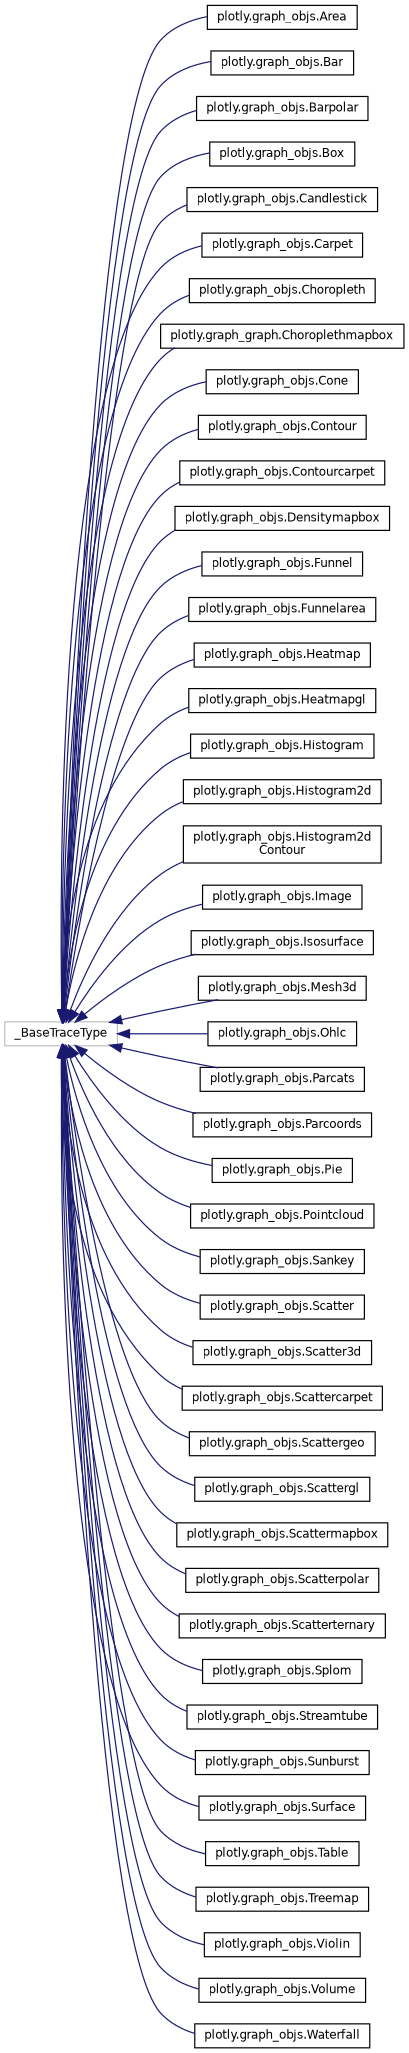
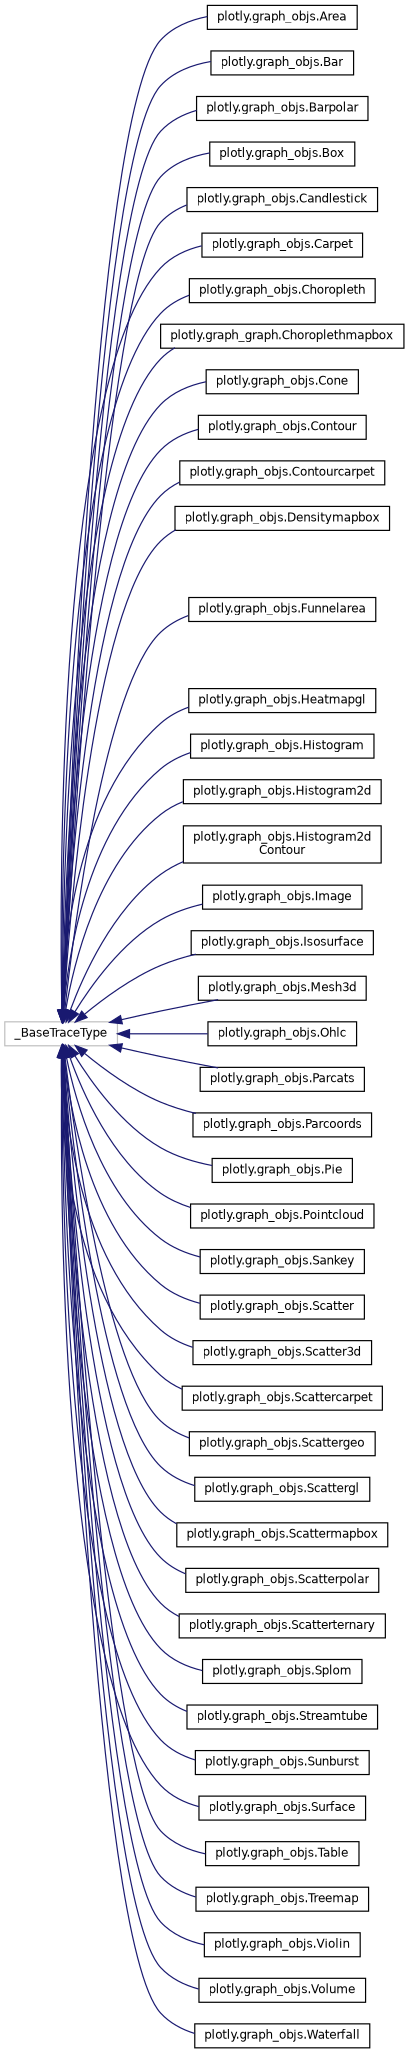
  digraph {
    rankdir=LR
    node [color=black fillcolor=white fontname=Helvetica fontsize=10 shape=record style=filled]
    edge [color=midnightblue dir=back fontname=Helvetica fontsize=10 labelfontname=Helvetica labelfontsize=10 style=solid]
    n1 [color=grey75 height=0.2 label=_BaseTraceType width=0.4]
    n2 [height=0.2 label="plotly.graph_objs.Area" width=0.4]
    n3 [height=0.2 label="plotly.graph_objs.Bar" width=0.4]
    n4 [height=0.2 label="plotly.graph_objs.Barpolar" width=0.4]
    n5 [height=0.2 label="plotly.graph_objs.Box" width=0.4]
    n6 [height=0.2 label="plotly.graph_objs.Candlestick" width=0.4]
    n7 [height=0.2 label="plotly.graph_objs.Carpet" width=0.4]
    n8 [height=0.2 label="plotly.graph_objs.Choropleth" width=0.4]
    n9 [height=0.2 label="plotly.graph_graph.Choroplethmapbox" width=0.4]
    n10 [height=0.2 label="plotly.graph_objs.Cone" width=0.4]
    n11 [height=0.2 label="plotly.graph_objs.Contour" width=0.4]
    n12 [height=0.2 label="plotly.graph_objs.Contourcarpet" width=0.4]
    n13 [height=0.2 label="plotly.graph_objs.Densitymapbox" width=0.4]
-   n14 [height=0.2 label="plotly.graph_objs.Funnel" width=0.4]
    n15 [height=0.2 label="plotly.graph_objs.Funnelarea" width=0.4]
-   n16 [height=0.2 label="plotly.graph_objs.Heatmap" width=0.4]
    n17 [height=0.2 label="plotly.graph_objs.Heatmapgl" width=0.4]
    n18 [height=0.2 label="plotly.graph_objs.Histogram" width=0.4]
    n19 [height=0.2 label="plotly.graph_objs.Histogram2d" width=0.4]
    n20 [height=0.2 label="plotly.graph_objs.Histogram2d\lContour" width=0.4]
    n21 [height=0.2 label="plotly.graph_objs.Image" width=0.4]
    n22 [height=0.2 label="plotly.graph_objs.Isosurface" width=0.4]
    n23 [height=0.2 label="plotly.graph_objs.Mesh3d" width=0.4]
    n24 [height=0.2 label="plotly.graph_objs.Ohlc" width=0.4]
    n25 [height=0.2 label="plotly.graph_objs.Parcats" width=0.4]
    n26 [height=0.2 label="plotly.graph_objs.Parcoords" width=0.4]
    n27 [height=0.2 label="plotly.graph_objs.Pie" width=0.4]
    n28 [height=0.2 label="plotly.graph_objs.Pointcloud" width=0.4]
    n29 [height=0.2 label="plotly.graph_objs.Sankey" width=0.4]
    n30 [height=0.2 label="plotly.graph_objs.Scatter" width=0.4]
    n31 [height=0.2 label="plotly.graph_objs.Scatter3d" width=0.4]
    n32 [height=0.2 label="plotly.graph_objs.Scattercarpet" width=0.4]
    n33 [height=0.2 label="plotly.graph_objs.Scattergeo" width=0.4]
    n34 [height=0.2 label="plotly.graph_objs.Scattergl" width=0.4]
    n35 [height=0.2 label="plotly.graph_objs.Scattermapbox" width=0.4]
    n36 [height=0.2 label="plotly.graph_objs.Scatterpolar" width=0.4]
    n37 [height=0.2 label="plotly.graph_objs.Scatterternary" width=0.4]
    n38 [height=0.2 label="plotly.graph_objs.Splom" width=0.4]
    n39 [height=0.2 label="plotly.graph_objs.Streamtube" width=0.4]
    n40 [height=0.2 label="plotly.graph_objs.Sunburst" width=0.4]
    n41 [height=0.2 label="plotly.graph_objs.Surface" width=0.4]
    n42 [height=0.2 label="plotly.graph_objs.Table" width=0.4]
    n43 [height=0.2 label="plotly.graph_objs.Treemap" width=0.4]
    n44 [height=0.2 label="plotly.graph_objs.Violin" width=0.4]
    n45 [height=0.2 label="plotly.graph_objs.Volume" width=0.4]
    n46 [height=0.2 label="plotly.graph_objs.Waterfall" width=0.4]
    n1 -> n2
    n1 -> n3
    n1 -> n4
    n1 -> n5
    n1 -> n6
    n1 -> n7
    n1 -> n8
    n1 -> n9
    n1 -> n10
    n1 -> n11
    n1 -> n12
    n1 -> n13
-   n1 -> n14
    n1 -> n15
-   n1 -> n16
    n1 -> n17
    n1 -> n18
    n1 -> n19
    n1 -> n20
    n1 -> n21
    n1 -> n22
    n1 -> n23
    n1 -> n24
    n1 -> n25
    n1 -> n26
    n1 -> n27
    n1 -> n28
    n1 -> n29
    n1 -> n30
    n1 -> n31
    n1 -> n32
    n1 -> n33
    n1 -> n34
    n1 -> n35
    n1 -> n36
    n1 -> n37
    n1 -> n38
    n1 -> n39
    n1 -> n40
    n1 -> n41
    n1 -> n42
    n1 -> n43
    n1 -> n44
    n1 -> n45
    n1 -> n46
  }
